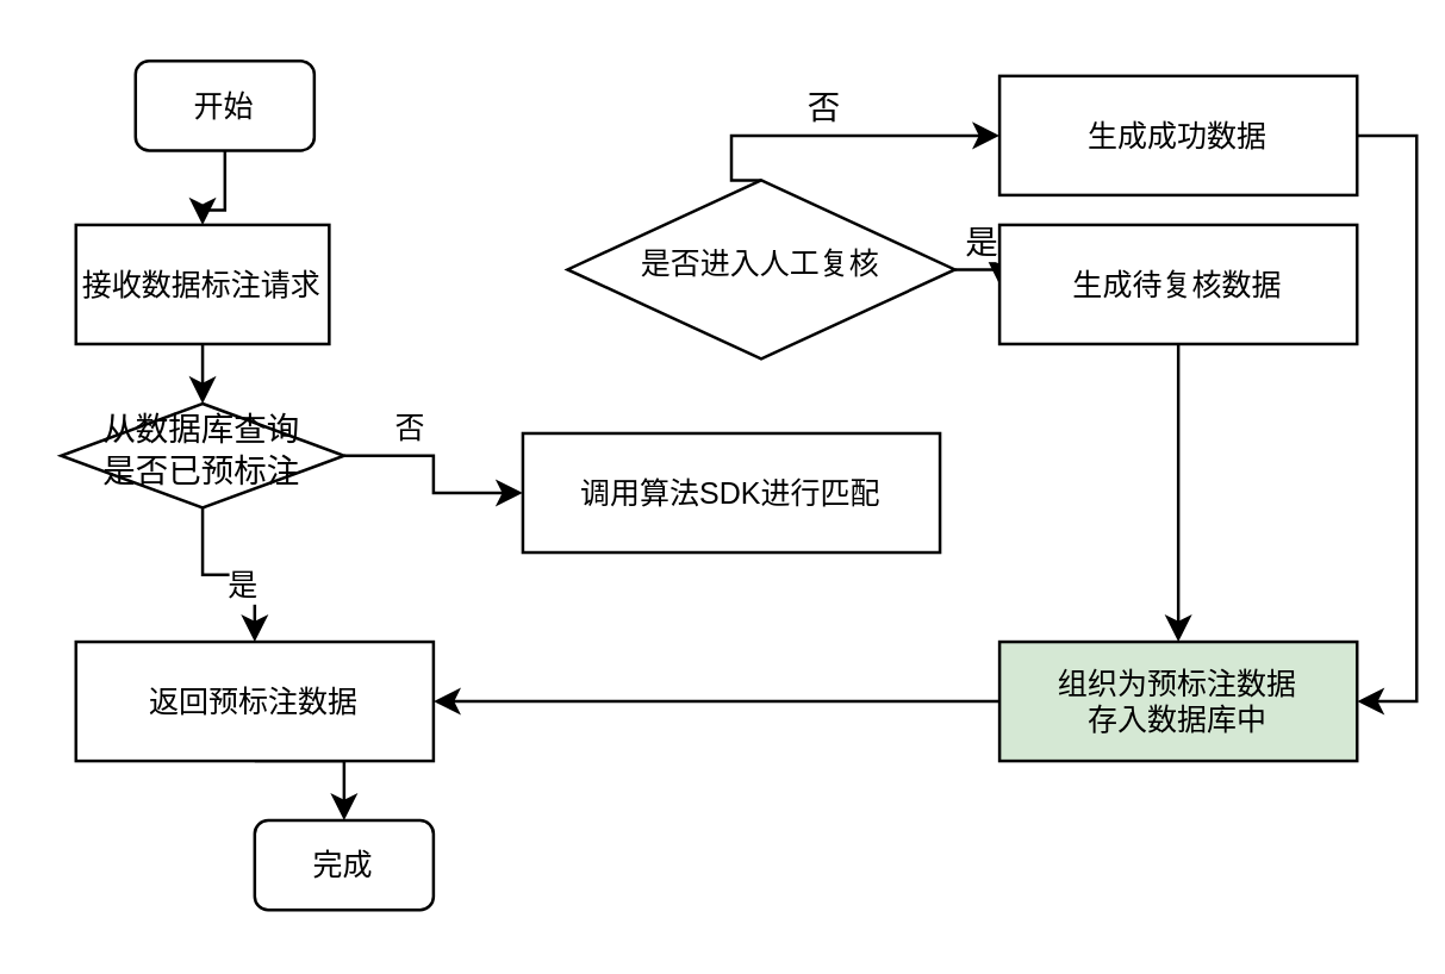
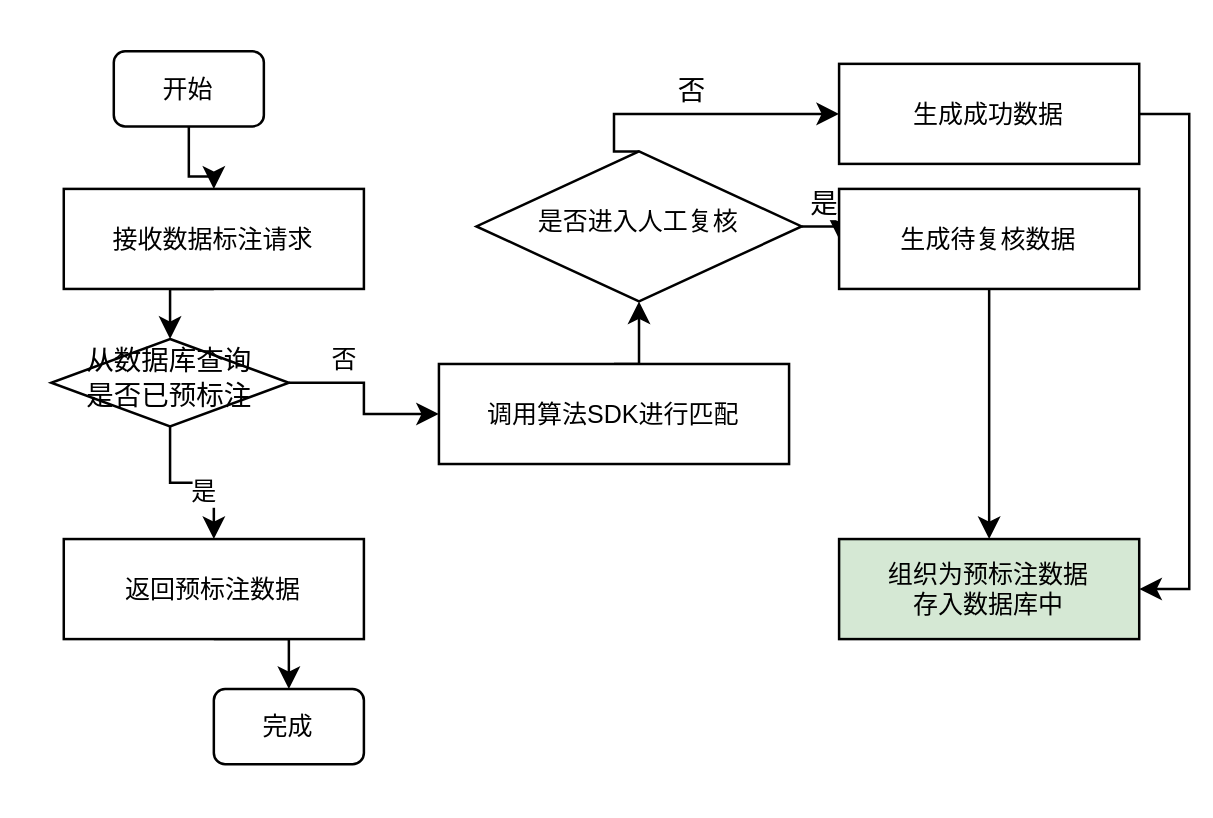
  <mxCell id="0" />
  <mxCell id="1" parent="0" />
  <mxCell id="2" style="edgeStyle=orthogonalEdgeStyle;rounded=0;orthogonalLoop=1;jettySize=auto;html=1;entryX=0.5;entryY=0;entryDx=0;entryDy=0;fontSize=10;" edge="1" parent="1" source="3" target="10"><mxGeometry relative="1" as="geometry" /></mxCell>
  <mxCell id="3" value="开始" style="rounded=1;whiteSpace=wrap;html=1;fontSize=10;glass=0;strokeWidth=1;shadow=0;" parent="1" vertex="1"><mxGeometry x="45" y="20" width="60" height="30" as="geometry" /></mxCell>
  <mxCell id="4" style="edgeStyle=orthogonalEdgeStyle;rounded=0;orthogonalLoop=1;jettySize=auto;html=1;exitX=0.5;exitY=1;exitDx=0;exitDy=0;entryX=0.5;entryY=0;entryDx=0;entryDy=0;fontFamily=Helvetica;fontSize=10;" edge="1" parent="1" source="8" target="12"><mxGeometry relative="1" as="geometry" /></mxCell>
  <mxCell id="5" value="是" style="edgeLabel;html=1;align=center;verticalAlign=middle;resizable=0;points=[];fontFamily=Helvetica;fontSize=10;" vertex="1" connectable="0" parent="4"><mxGeometry x="-0.21" relative="1" as="geometry"><mxPoint x="10" y="3" as="offset" /></mxGeometry></mxCell>
  <mxCell id="6" style="edgeStyle=orthogonalEdgeStyle;rounded=0;orthogonalLoop=1;jettySize=auto;html=1;exitX=1;exitY=0.5;exitDx=0;exitDy=0;entryX=0;entryY=0.5;entryDx=0;entryDy=0;fontFamily=Helvetica;fontSize=10;" edge="1" parent="1" source="8" target="15"><mxGeometry relative="1" as="geometry" /></mxCell>
  <mxCell id="7" value="否" style="edgeLabel;html=1;align=center;verticalAlign=middle;resizable=0;points=[];fontFamily=Helvetica;fontSize=10;" vertex="1" connectable="0" parent="6"><mxGeometry x="-0.32" y="-1" relative="1" as="geometry"><mxPoint x="-4" y="-11" as="offset" /></mxGeometry></mxCell>
  <mxCell id="8" value="&lt;font style=&quot;font-size: 11px&quot;&gt;从数据库查询&lt;br style=&quot;font-size: 11px&quot;&gt;是否已预标注&lt;/font&gt;" style="rhombus;whiteSpace=wrap;html=1;shadow=0;fontFamily=Helvetica;fontSize=10;align=center;strokeWidth=1;spacing=6;spacingTop=-4;" parent="1" vertex="1"><mxGeometry x="20" y="135" width="95" height="35" as="geometry" /></mxCell>
  <mxCell id="9" style="edgeStyle=orthogonalEdgeStyle;rounded=0;orthogonalLoop=1;jettySize=auto;html=1;exitX=0.5;exitY=1;exitDx=0;exitDy=0;entryX=0.5;entryY=0;entryDx=0;entryDy=0;fontSize=10;" edge="1" parent="1" source="10" target="8"><mxGeometry relative="1" as="geometry" /></mxCell>
- <mxCell id="10" value="接收数据标注请求" style="rounded=0;whiteSpace=wrap;html=1;fontSize=10;" vertex="1" parent="1"><mxGeometry x="25" y="75" width="85" height="40" as="geometry" /></mxCell>
+ <mxCell id="10" value="接收数据标注请求" style="rounded=0;whiteSpace=wrap;html=1;fontSize=10;" vertex="1" parent="1"><mxGeometry x="25" y="75" width="120" height="40" as="geometry" /></mxCell>
  <mxCell id="11" style="edgeStyle=orthogonalEdgeStyle;rounded=0;orthogonalLoop=1;jettySize=auto;html=1;exitX=0.5;exitY=1;exitDx=0;exitDy=0;entryX=0.5;entryY=0;entryDx=0;entryDy=0;fontFamily=Helvetica;fontSize=10;" edge="1" parent="1" source="12" target="13"><mxGeometry relative="1" as="geometry" /></mxCell>
  <mxCell id="12" value="返回预标注数据" style="rounded=0;whiteSpace=wrap;html=1;fontSize=10;" vertex="1" parent="1"><mxGeometry x="25" y="215" width="120" height="40" as="geometry" /></mxCell>
  <mxCell id="13" value="完成" style="rounded=1;whiteSpace=wrap;html=1;fontSize=10;glass=0;strokeWidth=1;shadow=0;" vertex="1" parent="1"><mxGeometry x="85" y="275" width="60" height="30" as="geometry" /></mxCell>
+ <mxCell id="14" style="edgeStyle=orthogonalEdgeStyle;rounded=0;orthogonalLoop=1;jettySize=auto;html=1;exitX=0.5;exitY=0;exitDx=0;exitDy=0;fontFamily=Helvetica;entryX=0.5;entryY=1;entryDx=0;entryDy=0;fontSize=10;" edge="1" parent="1" source="15" target="20"><mxGeometry relative="1" as="geometry"><mxPoint x="245.143" y="115" as="targetPoint" /></mxGeometry></mxCell>
  <mxCell id="15" value="调用算法SDK进行匹配" style="rounded=0;whiteSpace=wrap;html=1;fontSize=10;" vertex="1" parent="1"><mxGeometry x="175" y="145" width="140" height="40" as="geometry" /></mxCell>
  <mxCell id="16" style="edgeStyle=orthogonalEdgeStyle;rounded=0;orthogonalLoop=1;jettySize=auto;html=1;exitX=1;exitY=0.5;exitDx=0;exitDy=0;entryX=0;entryY=0.5;entryDx=0;entryDy=0;fontFamily=Helvetica;fontSize=11;" edge="1" parent="1" source="20" target="22"><mxGeometry relative="1" as="geometry" /></mxCell>
  <mxCell id="17" value="是" style="edgeLabel;html=1;align=center;verticalAlign=middle;resizable=0;points=[];fontSize=11;fontFamily=Helvetica;" vertex="1" connectable="0" parent="16"><mxGeometry x="-0.239" relative="1" as="geometry"><mxPoint y="-10" as="offset" /></mxGeometry></mxCell>
  <mxCell id="18" style="edgeStyle=orthogonalEdgeStyle;rounded=0;orthogonalLoop=1;jettySize=auto;html=1;exitX=0.5;exitY=0;exitDx=0;exitDy=0;fontFamily=Helvetica;fontSize=11;entryX=0;entryY=0.5;entryDx=0;entryDy=0;" edge="1" parent="1" source="20" target="26"><mxGeometry relative="1" as="geometry"><mxPoint x="375" y="25" as="targetPoint" /><Array as="points"><mxPoint x="245" y="45" /></Array></mxGeometry></mxCell>
  <mxCell id="19" value="否" style="edgeLabel;html=1;align=center;verticalAlign=middle;resizable=0;points=[];fontSize=11;fontFamily=Helvetica;" vertex="1" connectable="0" parent="18"><mxGeometry x="-0.359" relative="1" as="geometry"><mxPoint x="18" y="-10" as="offset" /></mxGeometry></mxCell>
  <mxCell id="20" value="是否进入人工复核" style="rhombus;whiteSpace=wrap;html=1;shadow=0;fontFamily=Helvetica;fontSize=10;align=center;strokeWidth=1;spacing=6;spacingTop=-4;" vertex="1" parent="1"><mxGeometry x="190" y="60" width="130" height="60" as="geometry" /></mxCell>
  <mxCell id="21" value="" style="edgeStyle=orthogonalEdgeStyle;rounded=0;orthogonalLoop=1;jettySize=auto;html=1;fontFamily=Helvetica;fontSize=11;" edge="1" parent="1" source="22" target="24"><mxGeometry relative="1" as="geometry" /></mxCell>
  <mxCell id="22" value="生成待复核数据" style="rounded=0;whiteSpace=wrap;html=1;fontSize=10;" vertex="1" parent="1"><mxGeometry x="335" y="75" width="120" height="40" as="geometry" /></mxCell>
- <mxCell id="23" style="edgeStyle=orthogonalEdgeStyle;rounded=0;orthogonalLoop=1;jettySize=auto;html=1;exitX=0;exitY=0.5;exitDx=0;exitDy=0;entryX=1;entryY=0.5;entryDx=0;entryDy=0;fontFamily=Helvetica;fontSize=11;" edge="1" parent="1" source="24" target="12"><mxGeometry relative="1" as="geometry" /></mxCell>
  <mxCell id="24" value="组织为预标注数据&lt;br&gt;存入数据库中" style="rounded=0;whiteSpace=wrap;html=1;fontSize=10;fillColor=#d5e8d4;" vertex="1" parent="1"><mxGeometry x="335" y="215" width="120" height="40" as="geometry" /></mxCell>
  <mxCell id="25" style="edgeStyle=orthogonalEdgeStyle;rounded=0;orthogonalLoop=1;jettySize=auto;html=1;exitX=1;exitY=0.5;exitDx=0;exitDy=0;entryX=1;entryY=0.5;entryDx=0;entryDy=0;fontFamily=Helvetica;fontSize=11;" edge="1" parent="1" source="26" target="24"><mxGeometry relative="1" as="geometry" /></mxCell>
  <mxCell id="26" value="生成成功数据" style="rounded=0;whiteSpace=wrap;html=1;fontSize=10;" vertex="1" parent="1"><mxGeometry x="335" y="25" width="120" height="40" as="geometry" /></mxCell>
